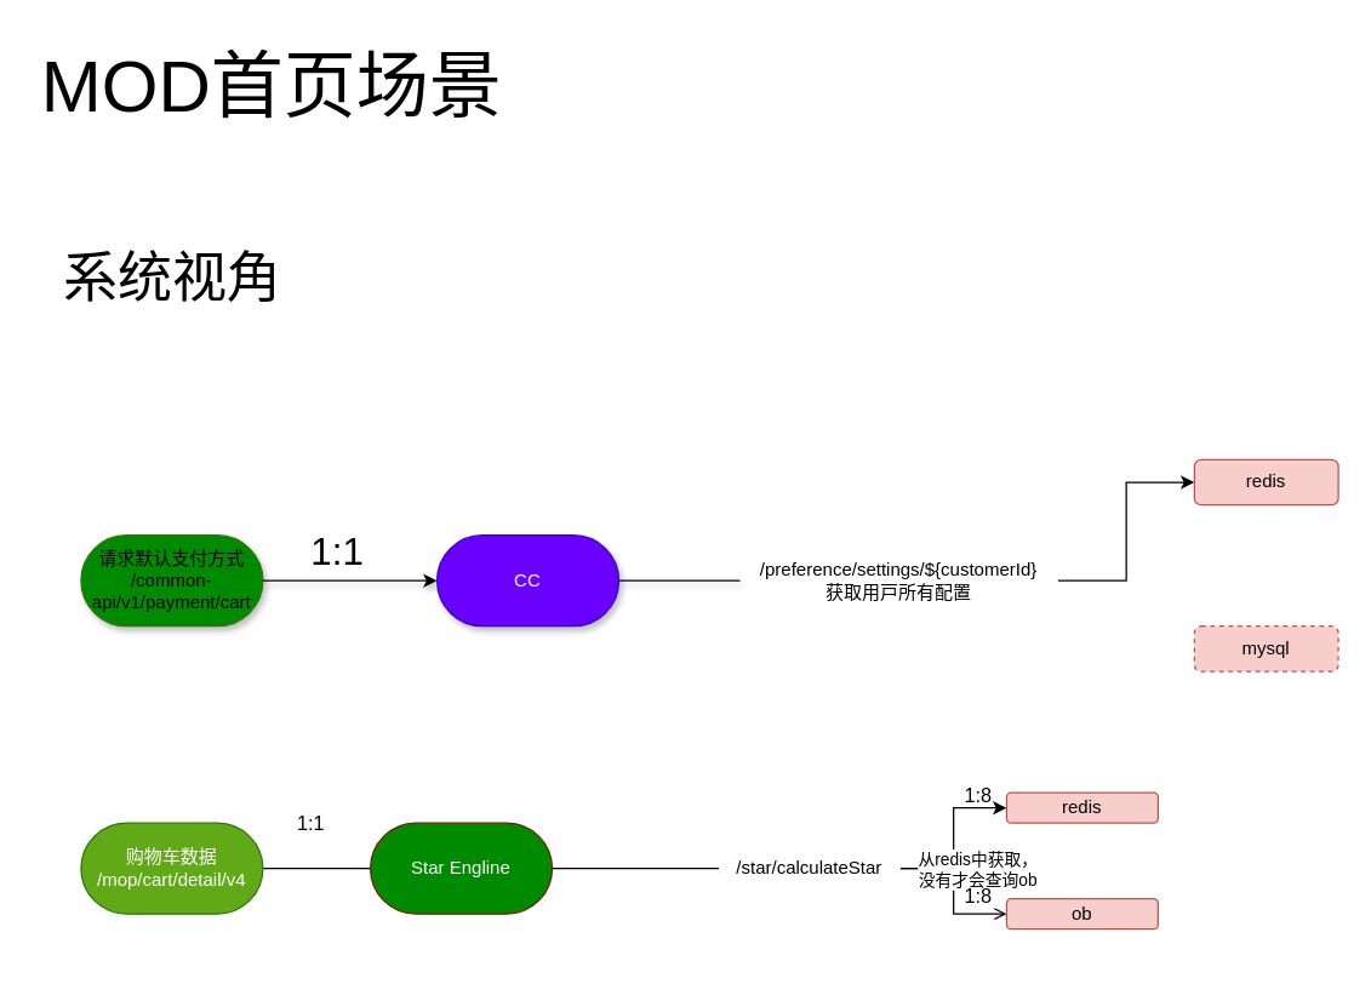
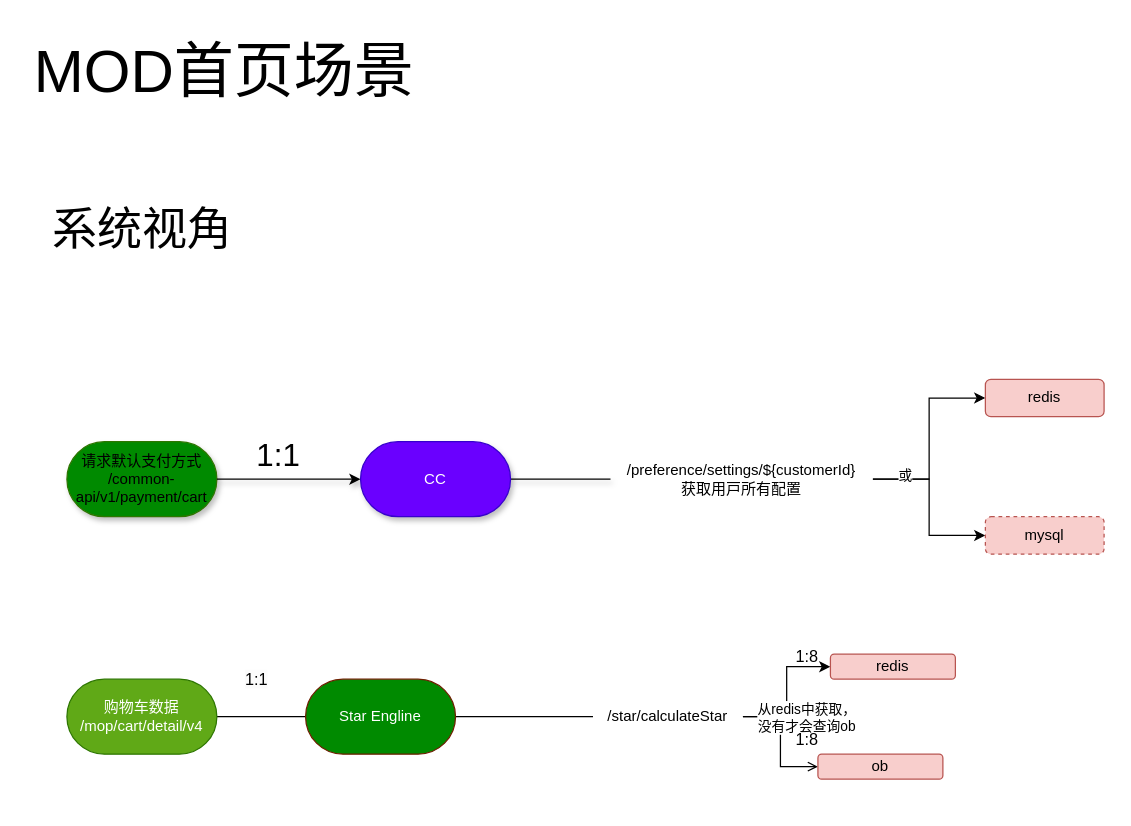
  <mxCell id="0" />
  <mxCell id="1" parent="0" />
  <mxCell id="2" value="&lt;font color=&quot;#000000&quot;&gt;请求默认支付方式&lt;/font&gt;&lt;div&gt;&lt;font color=&quot;#000000&quot;&gt;/common-api/v1/payment/cart&lt;br&gt;&lt;/font&gt;&lt;/div&gt;" style="whiteSpace=wrap;html=1;rounded=1;arcSize=50;align=center;verticalAlign=middle;strokeWidth=1;autosize=0;spacing=4;treeFolding=1;treeMoving=1;newEdgeStyle={&quot;edgeStyle&quot;:&quot;entityRelationEdgeStyle&quot;,&quot;startArrow&quot;:&quot;none&quot;,&quot;endArrow&quot;:&quot;none&quot;,&quot;segment&quot;:10,&quot;curved&quot;:1,&quot;sourcePerimeterSpacing&quot;:0,&quot;targetPerimeterSpacing&quot;:0};strokeColor=#2D7600;fontFamily=Helvetica;fontSize=12;fontColor=#ffffff;fillColor=#008a00;resizable=1;shadow=1;" vertex="1" parent="1"><mxGeometry x="53" y="353" width="120" height="60" as="geometry" /></mxCell>
  <mxCell id="3" value="" style="edgeStyle=entityRelationEdgeStyle;rounded=0;orthogonalLoop=1;jettySize=auto;html=1;startArrow=none;endArrow=none;segment=10;curved=1;sourcePerimeterSpacing=0;targetPerimeterSpacing=0;exitX=1;exitY=0.5;exitDx=0;exitDy=0;shadow=1;" edge="1" parent="1" source="9" target="7"><mxGeometry relative="1" as="geometry"><mxPoint x="1160" y="1493" as="sourcePoint" /></mxGeometry></mxCell>
  <mxCell id="4" style="edgeStyle=orthogonalEdgeStyle;rounded=0;orthogonalLoop=1;jettySize=auto;html=1;exitX=1;exitY=0.5;exitDx=0;exitDy=0;entryX=0;entryY=0.5;entryDx=0;entryDy=0;" edge="1" parent="1" source="7" target="12"><mxGeometry relative="1" as="geometry" /></mxCell>
+ <mxCell id="5" style="edgeStyle=orthogonalEdgeStyle;rounded=0;orthogonalLoop=1;jettySize=auto;html=1;exitX=1;exitY=0.5;exitDx=0;exitDy=0;entryX=0;entryY=0.5;entryDx=0;entryDy=0;" edge="1" parent="1" source="7" target="13"><mxGeometry relative="1" as="geometry" /></mxCell>
+ <mxCell id="6" value="或" style="edgeLabel;html=1;align=center;verticalAlign=middle;resizable=0;points=[];" vertex="1" connectable="0" parent="5"><mxGeometry x="-0.63" y="4" relative="1" as="geometry"><mxPoint as="offset" /></mxGeometry></mxCell>
  <mxCell id="7" value="/preference/settings/${customerId}&lt;br&gt;获取⽤⼾所有配置" style="text;html=1;align=center;verticalAlign=middle;whiteSpace=wrap;rounded=0;fontFamily=Helvetica;fontSize=12;fontColor=#000000;autosize=1;shadow=1;" vertex="1" parent="1"><mxGeometry x="488" y="363" width="210" height="40" as="geometry" /></mxCell>
  <mxCell id="8" value="&lt;font style=&quot;font-size: 25px;&quot;&gt;1:1&lt;/font&gt;" style="edgeStyle=orthogonalEdgeStyle;rounded=0;orthogonalLoop=1;jettySize=auto;html=1;entryX=0;entryY=0.5;entryDx=0;entryDy=0;exitX=1;exitY=0.5;exitDx=0;exitDy=0;shadow=1;" edge="1" parent="1" source="2" target="9"><mxGeometry x="-0.154" y="20" relative="1" as="geometry"><mxPoint x="970" y="1343" as="sourcePoint" /><mxPoint x="1040" y="1493" as="targetPoint" /><mxPoint as="offset" /></mxGeometry></mxCell>
  <mxCell id="9" value="CC" style="whiteSpace=wrap;html=1;rounded=1;arcSize=50;align=center;verticalAlign=middle;strokeWidth=1;autosize=0;spacing=4;treeFolding=1;treeMoving=1;newEdgeStyle={&quot;edgeStyle&quot;:&quot;entityRelationEdgeStyle&quot;,&quot;startArrow&quot;:&quot;none&quot;,&quot;endArrow&quot;:&quot;none&quot;,&quot;segment&quot;:10,&quot;curved&quot;:1,&quot;sourcePerimeterSpacing&quot;:0,&quot;targetPerimeterSpacing&quot;:0};strokeColor=#3700CC;fontFamily=Helvetica;fontSize=12;fontColor=#ffffff;fillColor=#6a00ff;movable=1;resizable=1;rotatable=1;deletable=1;editable=1;locked=0;connectable=1;aspect=fixed;imageAspect=0;recursiveResize=0;shadow=1;" vertex="1" parent="1"><mxGeometry x="288" y="353" width="120" height="60" as="geometry" /></mxCell>
  <mxCell id="10" value="&lt;font style=&quot;font-size: 48px;&quot;&gt;MOD首页场景&lt;/font&gt;" style="text;strokeColor=none;fillColor=none;align=left;verticalAlign=middle;spacingLeft=4;spacingRight=4;overflow=hidden;points=[[0,0.5],[1,0.5]];portConstraint=eastwest;rotatable=0;whiteSpace=wrap;html=1;" vertex="1" parent="1"><mxGeometry x="20.5" y="20" width="327.5" height="73" as="geometry" /></mxCell>
  <mxCell id="11" value="&lt;font style=&quot;font-size: 36px;&quot;&gt;系统视角&lt;/font&gt;" style="text;html=1;align=center;verticalAlign=middle;resizable=0;points=[];autosize=1;strokeColor=none;fillColor=none;" vertex="1" parent="1"><mxGeometry x="28" y="153" width="170" height="60" as="geometry" /></mxCell>
  <mxCell id="12" value="redis" style="rounded=1;whiteSpace=wrap;html=1;fillColor=#f8cecc;strokeColor=#b85450;" vertex="1" parent="1"><mxGeometry y="303" width="95" height="30" as="geometry" x="788" /></mxCell>
  <mxCell id="13" value="mysql" style="rounded=1;whiteSpace=wrap;html=1;fillColor=#f8cecc;strokeColor=#b85450;dashed=1;" vertex="1" parent="1"><mxGeometry y="413" width="95" height="30" as="geometry" x="788" /></mxCell>
  <mxCell id="14" value="" style="edgeStyle=entityRelationEdgeStyle;rounded=0;orthogonalLoop=1;jettySize=auto;html=1;startArrow=none;endArrow=none;segment=10;curved=1;sourcePerimeterSpacing=0;targetPerimeterSpacing=0;" edge="1" parent="1" source="15" target="17"><mxGeometry relative="1" as="geometry" /></mxCell>
  <mxCell id="15" value="&lt;div&gt;购物车数据&lt;/div&gt;&lt;div&gt;/mop/cart/detail/v4&lt;br&gt;&lt;/div&gt;" style="whiteSpace=wrap;html=1;rounded=1;arcSize=50;align=center;verticalAlign=middle;strokeWidth=1;autosize=0;spacing=4;treeFolding=1;treeMoving=1;newEdgeStyle={&quot;edgeStyle&quot;:&quot;entityRelationEdgeStyle&quot;,&quot;startArrow&quot;:&quot;none&quot;,&quot;endArrow&quot;:&quot;none&quot;,&quot;segment&quot;:10,&quot;curved&quot;:1,&quot;sourcePerimeterSpacing&quot;:0,&quot;targetPerimeterSpacing&quot;:0};strokeColor=#2D7600;fontFamily=Helvetica;fontSize=12;fontColor=#ffffff;fillColor=#60a917;" vertex="1" parent="1"><mxGeometry x="53" y="543" width="120" height="60" as="geometry" /></mxCell>
  <mxCell id="16" value="" style="edgeStyle=entityRelationEdgeStyle;rounded=0;orthogonalLoop=1;jettySize=auto;html=1;startArrow=none;endArrow=none;segment=10;curved=1;sourcePerimeterSpacing=0;targetPerimeterSpacing=0;" edge="1" parent="1" source="17" target="21"><mxGeometry relative="1" as="geometry" /></mxCell>
  <mxCell id="17" value="Star Engline" style="whiteSpace=wrap;html=1;rounded=1;arcSize=50;align=center;verticalAlign=middle;strokeWidth=1;autosize=0;spacing=4;treeFolding=1;treeMoving=1;newEdgeStyle={&quot;edgeStyle&quot;:&quot;entityRelationEdgeStyle&quot;,&quot;startArrow&quot;:&quot;none&quot;,&quot;endArrow&quot;:&quot;none&quot;,&quot;segment&quot;:10,&quot;curved&quot;:1,&quot;sourcePerimeterSpacing&quot;:0,&quot;targetPerimeterSpacing&quot;:0};strokeColor=#6D1F00;fontFamily=Helvetica;fontSize=12;fontColor=#ffffff;fillColor=#008a00;" vertex="1" parent="1"><mxGeometry x="244" y="543" width="120" height="60" as="geometry" /></mxCell>
  <mxCell id="18" style="edgeStyle=orthogonalEdgeStyle;rounded=0;orthogonalLoop=1;jettySize=auto;html=1;exitX=1;exitY=0.5;exitDx=0;exitDy=0;entryX=0;entryY=0.5;entryDx=0;entryDy=0;" edge="1" parent="1" source="21" target="23"><mxGeometry relative="1" as="geometry" /></mxCell>
  <mxCell id="19" style="edgeStyle=orthogonalEdgeStyle;rounded=0;orthogonalLoop=1;jettySize=auto;html=1;exitX=1;exitY=0.5;exitDx=0;exitDy=0;entryX=0;entryY=0.5;entryDx=0;entryDy=0;endArrow=open;" edge="1" parent="1" source="21" target="24"><mxGeometry relative="1" as="geometry" /></mxCell>
  <mxCell id="20" value="从redis中获取，&lt;br&gt;没有才会查询ob" style="edgeLabel;html=1;align=center;verticalAlign=middle;resizable=0;points=[];" vertex="1" connectable="0" parent="19"><mxGeometry x="-0.44" y="-3" relative="1" as="geometry"><mxPoint x="22" y="-3" as="offset" /></mxGeometry></mxCell>
  <mxCell id="21" value="&lt;div&gt;/star/calculateStar&lt;br&gt;&lt;/div&gt;" style="text;html=1;align=center;verticalAlign=middle;whiteSpace=wrap;rounded=0;fontFamily=Helvetica;fontSize=12;fontColor=default;autosize=1;" vertex="1" parent="1"><mxGeometry x="474" y="558" width="120" height="30" as="geometry" /></mxCell>
  <mxCell id="22" value="&lt;span style=&quot;color: rgb(0, 0, 0); font-family: Helvetica; font-size: 13px; font-style: normal; font-variant-ligatures: normal; font-variant-caps: normal; font-weight: 400; letter-spacing: normal; orphans: 2; text-align: center; text-indent: 0px; text-transform: none; widows: 2; word-spacing: 0px; -webkit-text-stroke-width: 0px; white-space: nowrap; background-color: rgb(251, 251, 251); text-decoration-thickness: initial; text-decoration-style: initial; text-decoration-color: initial; display: inline !important; float: none;&quot;&gt;1:1&lt;/span&gt;" style="text;whiteSpace=wrap;html=1;" vertex="1" parent="1"><mxGeometry x="194" y="529" width="50" height="40" as="geometry" /></mxCell>
  <mxCell id="23" value="redis" style="rounded=1;whiteSpace=wrap;html=1;fillColor=#f8cecc;strokeColor=#b85450;" vertex="1" parent="1"><mxGeometry x="664" y="523" width="100" height="20" as="geometry" /></mxCell>
- <mxCell id="24" value="ob" style="rounded=1;whiteSpace=wrap;html=1;fillColor=#f8cecc;strokeColor=#b85450;" vertex="1" parent="1"><mxGeometry x="664" y="593" width="100" height="20" as="geometry" /></mxCell>
+ <mxCell id="24" value="ob" style="rounded=1;whiteSpace=wrap;html=1;fillColor=#f8cecc;strokeColor=#b85450;" vertex="1" parent="1"><mxGeometry x="654" y="603" width="100" height="20" as="geometry" /></mxCell>
  <mxCell id="25" value="&lt;font color=&quot;#000000&quot; style=&quot;font-size: 13px;&quot;&gt;1:8&lt;/font&gt;" style="edgeLabel;html=1;align=center;verticalAlign=middle;resizable=0;points=[];rounded=1;strokeColor=#005700;fontFamily=Helvetica;fontSize=13;fontColor=#ffffff;fillColor=#008a00;labelBackgroundColor=none;" vertex="1" connectable="0" parent="1"><mxGeometry x="553.996" y="573" as="geometry"><mxPoint x="91" y="-49" as="offset" /></mxGeometry></mxCell>
  <mxCell id="26" value="&lt;font color=&quot;#000000&quot; style=&quot;font-size: 13px;&quot;&gt;1:8&lt;/font&gt;" style="edgeLabel;html=1;align=center;verticalAlign=middle;resizable=0;points=[];rounded=1;strokeColor=#005700;fontFamily=Helvetica;fontSize=13;fontColor=#ffffff;fillColor=#008a00;labelBackgroundColor=none;" vertex="1" connectable="0" parent="1"><mxGeometry x="553.996" y="639" as="geometry"><mxPoint x="91" y="-49" as="offset" /></mxGeometry></mxCell>
